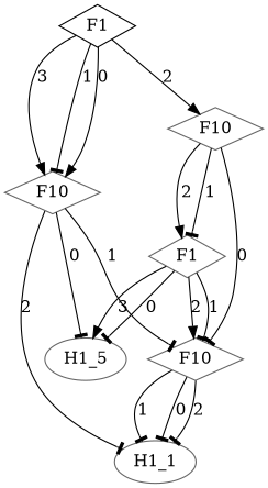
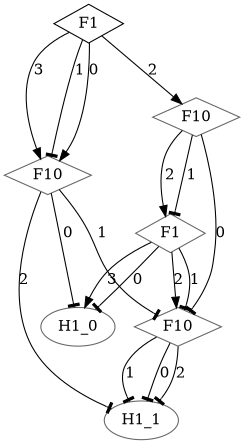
  digraph {
    node [color=gray40 shape=diamond]
    edge [arrowhead=tee]
    n1 [label=H1_1 shape=""]
-   n2 [label=H1_5 shape=""]
+   n2 [label=H1_0 shape=""]
    n3 [label=F10]
    n4 [label=F1]
    n5 [label=F10]
    n6 [label=F10]
    n7 [label=F1 color=black]
    n3 -> n1 [label=2]
    n3 -> n1 [label=1]
    n3 -> n1 [label=0]
    n4 -> n2 [label=3 arrowhead=normal]
    n4 -> n2 [label=0]
    n4 -> n3 [label=2 arrowhead=normal]
    n4 -> n3 [label=1]
    n5 -> n3 [label=0]
    n5 -> n4 [label=2 arrowhead=normal]
    n5 -> n4 [label=1]
    n6 -> n1 [label=2]
    n6 -> n2 [label=0]
    n6 -> n3 [label=1]
    n7 -> n5 [label=2 arrowhead=normal]
    n7 -> n6 [label=3 arrowhead=normal]
    n7 -> n6 [label=1]
    n7 -> n6 [label=0 arrowhead=normal]
  }
